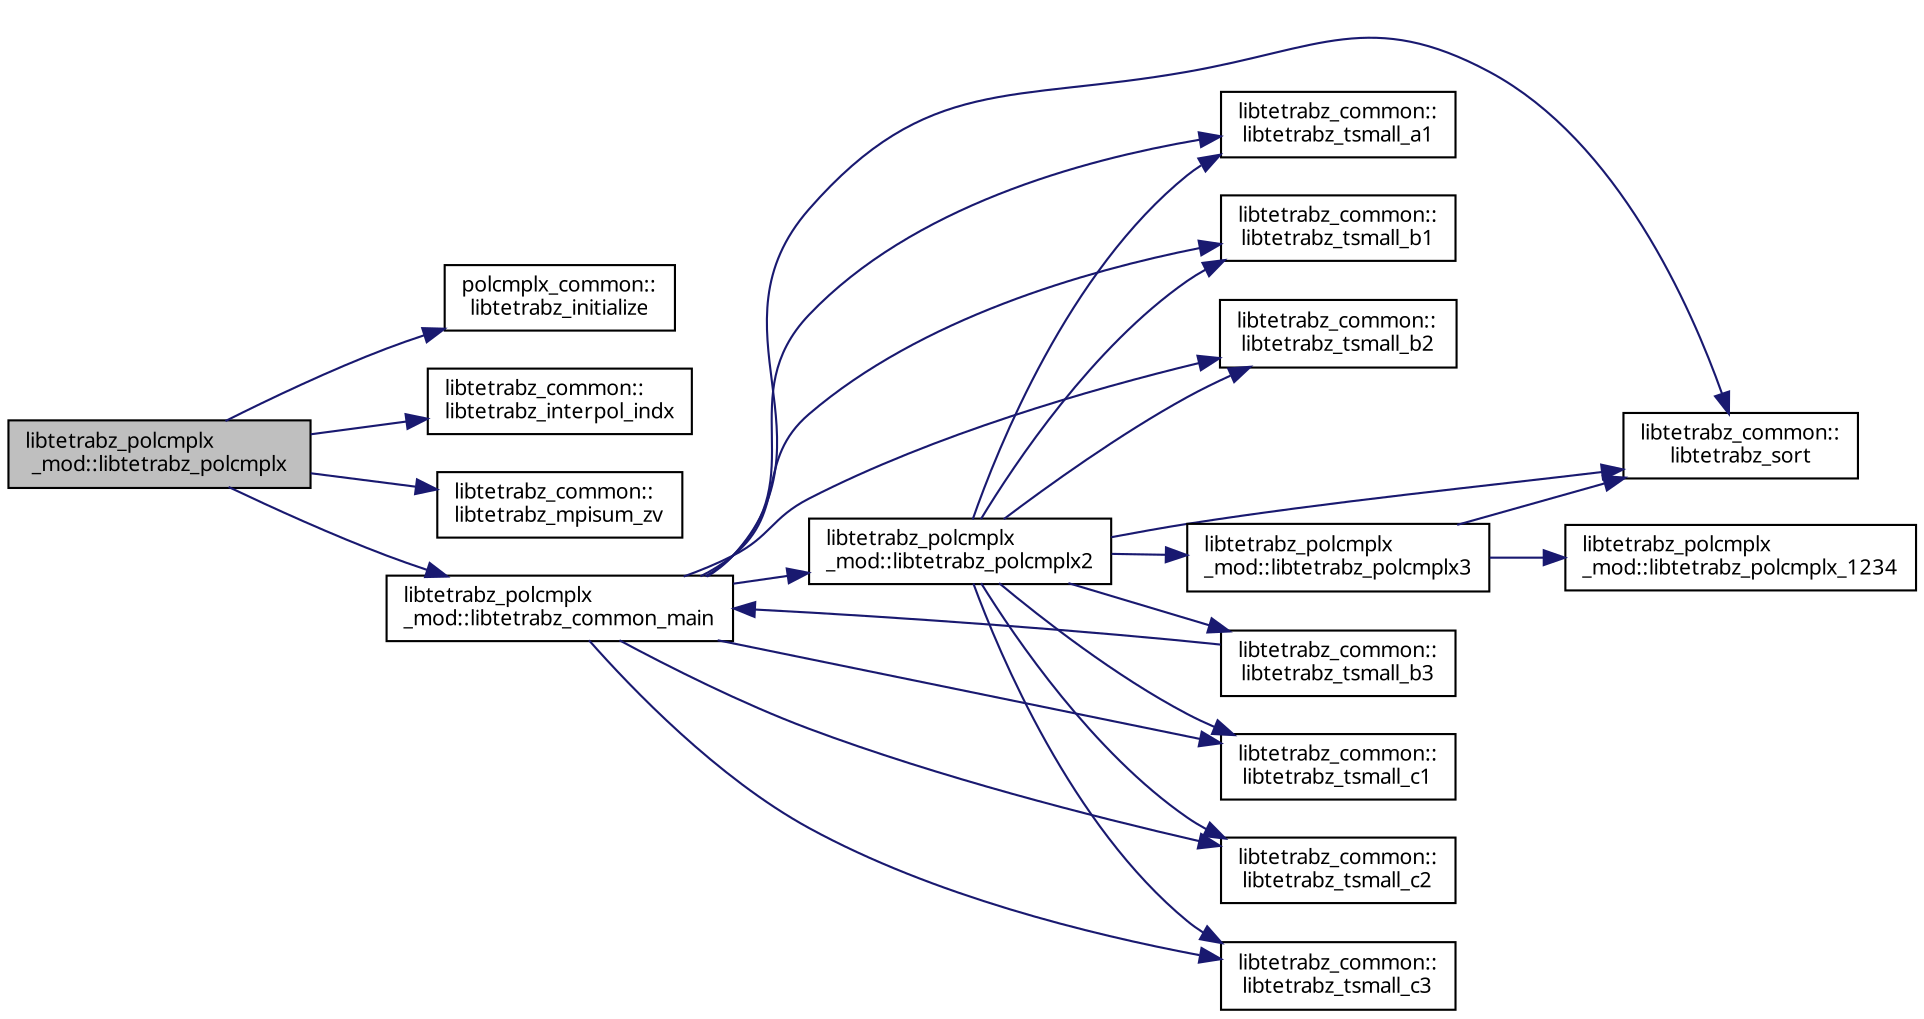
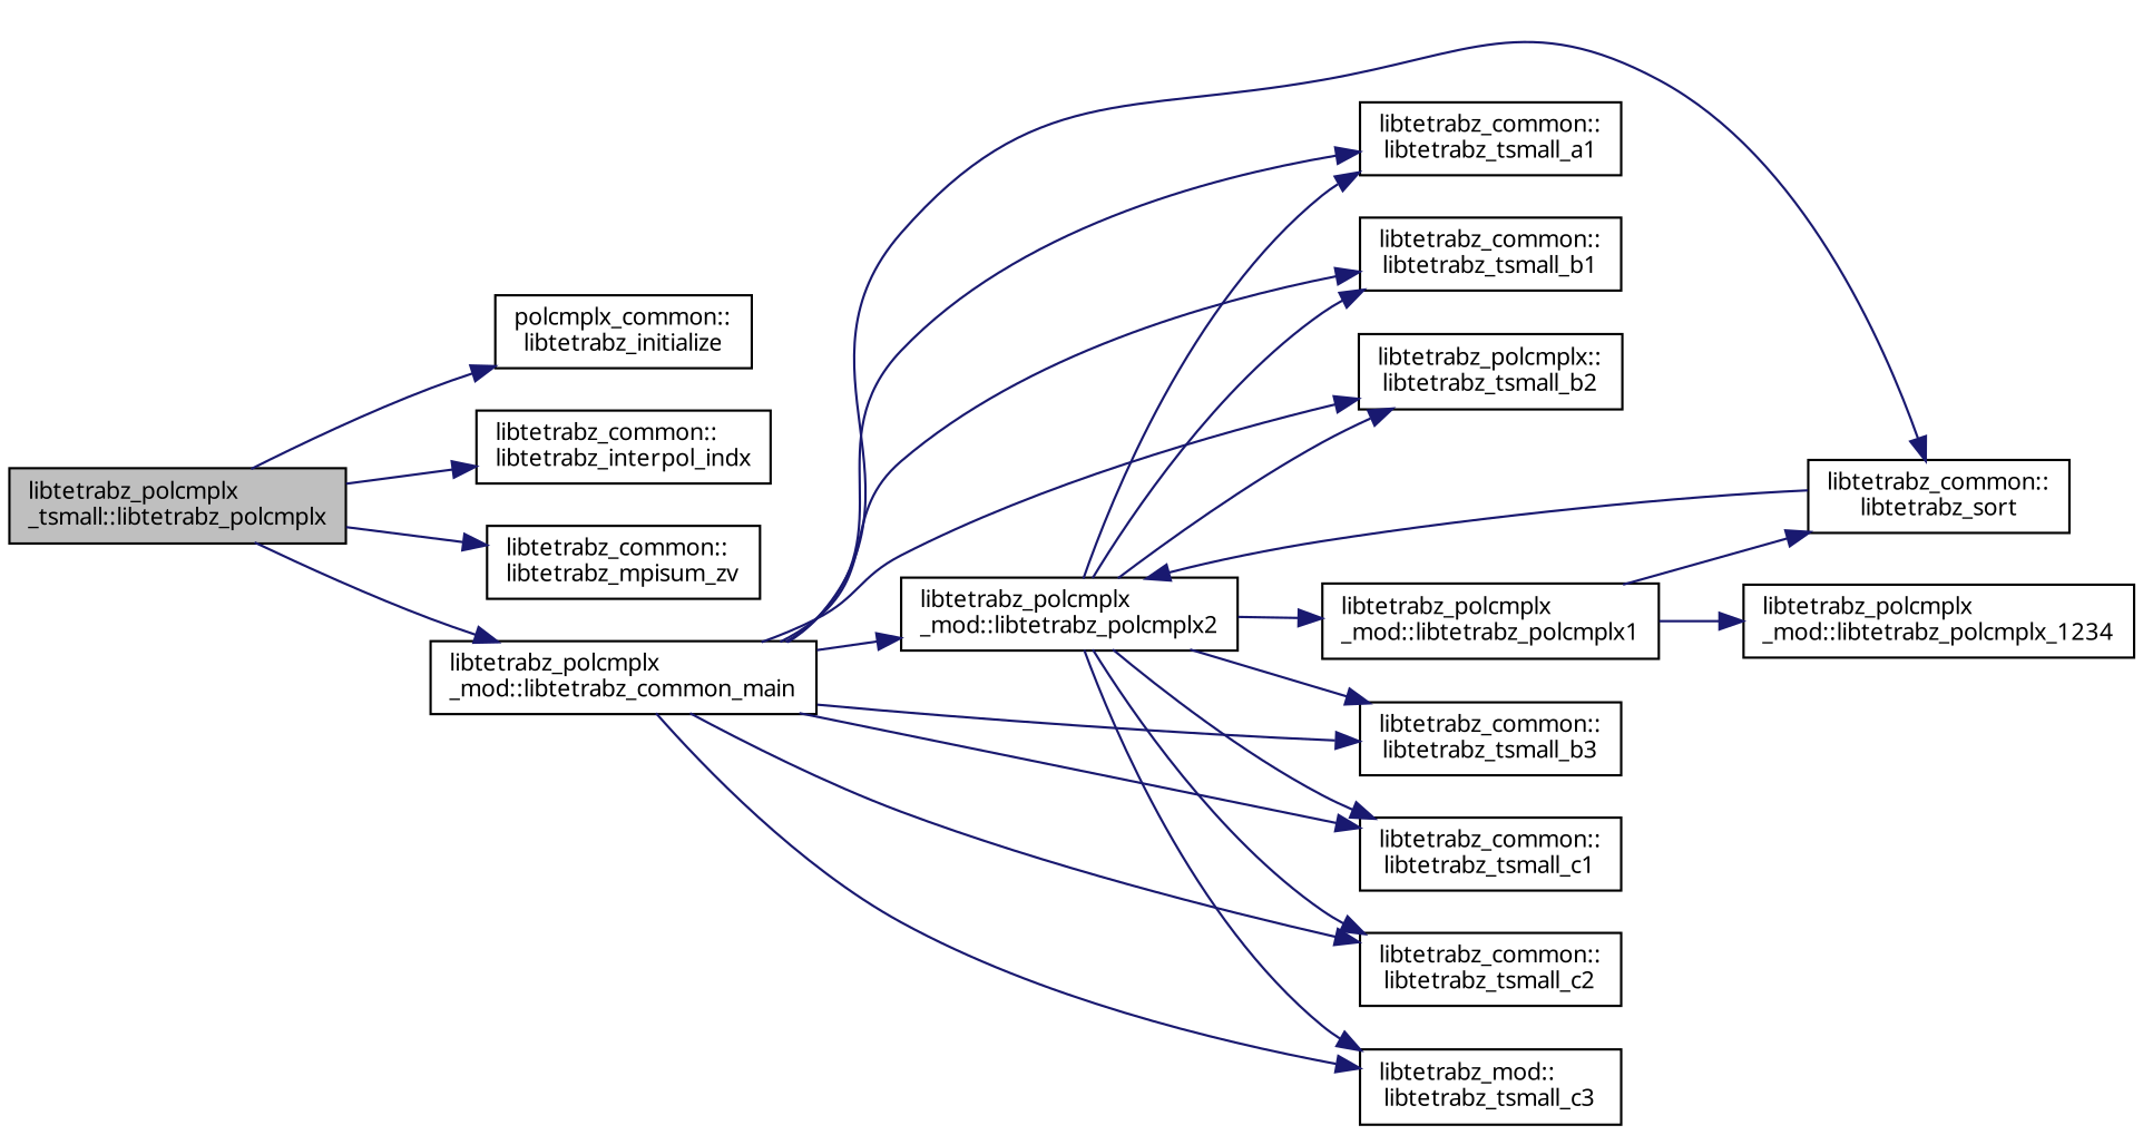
  digraph {
    fontname="Noto Sans"
    rankdir=LR
    node [color=black fillcolor=white fontname="Noto Sans" fontsize=10 shape=record style=filled]
    edge [color=midnightblue fontname="Noto Sans" fontsize=10 labelfontname=Helvetica labelfontsize=10 style=solid]
-   n1 [fillcolor=grey75 fontcolor=black height=0.2 label="libtetrabz_polcmplx\l_mod::libtetrabz_polcmplx" width=0.4]
+   n1 [fillcolor=grey75 fontcolor=black height=0.2 label="libtetrabz_polcmplx\l_tsmall::libtetrabz_polcmplx" width=0.4]
    n2 [height=0.2 label="polcmplx_common::\llibtetrabz_initialize" width=0.4]
    n3 [height=0.2 label="libtetrabz_common::\llibtetrabz_interpol_indx" width=0.4]
    n4 [height=0.2 label="libtetrabz_common::\llibtetrabz_mpisum_zv" width=0.4]
    n5 [height=0.2 label="libtetrabz_polcmplx\l_mod::libtetrabz_common_main" width=0.4]
    n6 [height=0.2 label="libtetrabz_polcmplx\l_mod::libtetrabz_polcmplx2" width=0.4]
    n7 [height=0.2 label="libtetrabz_common::\llibtetrabz_sort" width=0.4]
    n8 [height=0.2 label="libtetrabz_common::\llibtetrabz_tsmall_a1" width=0.4]
    n9 [height=0.2 label="libtetrabz_common::\llibtetrabz_tsmall_b1" width=0.4]
-   n10 [height=0.2 label="libtetrabz_common::\llibtetrabz_tsmall_b2" width=0.4]
+   n10 [height=0.2 label="libtetrabz_polcmplx::\llibtetrabz_tsmall_b2" width=0.4]
    n11 [height=0.2 label="libtetrabz_common::\llibtetrabz_tsmall_b3" width=0.4]
    n12 [height=0.2 label="libtetrabz_common::\llibtetrabz_tsmall_c1" width=0.4]
    n13 [height=0.2 label="libtetrabz_common::\llibtetrabz_tsmall_c2" width=0.4]
-   n14 [height=0.2 label="libtetrabz_common::\llibtetrabz_tsmall_c3" width=0.4]
-   n15 [height=0.2 label="libtetrabz_polcmplx\l_mod::libtetrabz_polcmplx3" width=0.4]
+   n14 [height=0.2 label="libtetrabz_mod::\llibtetrabz_tsmall_c3" width=0.4]
+   n15 [height=0.2 label="libtetrabz_polcmplx\l_mod::libtetrabz_polcmplx1" width=0.4]
    n16 [height=0.2 label="libtetrabz_polcmplx\l_mod::libtetrabz_polcmplx_1234" width=0.4]
    n1 -> n2
    n1 -> n3
    n1 -> n4
    n1 -> n5
    n5 -> n6
    n5 -> n7
    n5 -> n8
    n5 -> n9
    n5 -> n10
-   n11 -> n5
+   n5 -> n11
    n5 -> n12
    n5 -> n13
    n5 -> n14
-   n6 -> n7
+   n7 -> n6
    n6 -> n8
    n6 -> n9
    n6 -> n10
    n6 -> n11
    n6 -> n12
    n6 -> n13
    n6 -> n14
    n6 -> n15
    n15 -> n7
    n15 -> n16
  }
